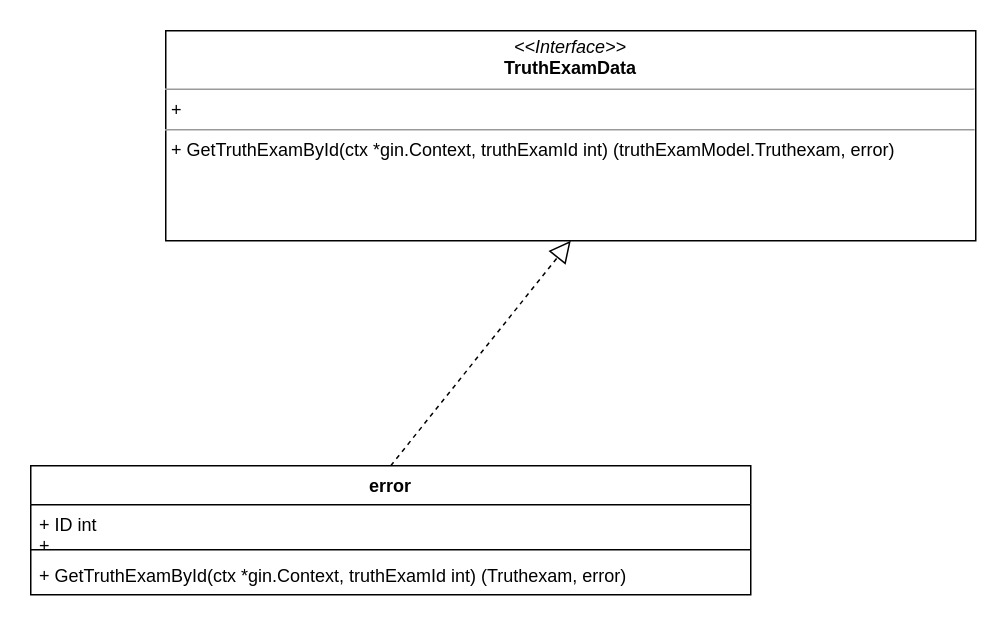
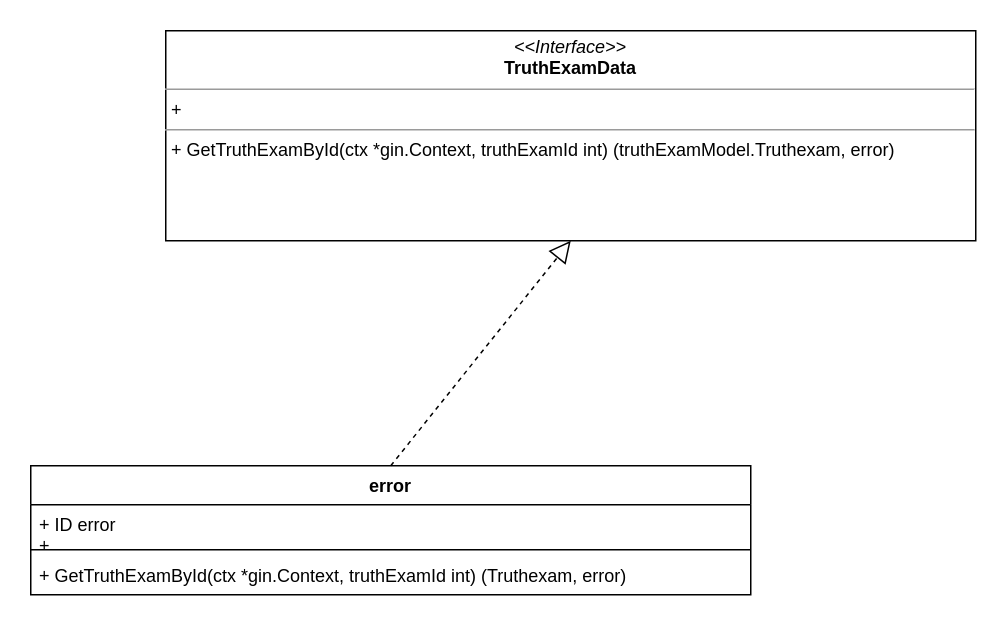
  <mxCell id="0" />
  <mxCell id="1" parent="0" />
  <mxCell id="2" value="&lt;p style=&quot;margin: 0px ; margin-top: 4px ; text-align: center&quot;&gt;&lt;i&gt;&amp;lt;&amp;lt;Interface&amp;gt;&amp;gt;&lt;/i&gt;&lt;br&gt;&lt;b&gt;TruthExamData&lt;/b&gt;&lt;/p&gt;&lt;hr size=&quot;1&quot;&gt;&lt;p style=&quot;margin: 0px ; margin-left: 4px&quot;&gt;+&lt;br&gt;&lt;/p&gt;&lt;hr size=&quot;1&quot;&gt;&lt;p style=&quot;margin: 0px ; margin-left: 4px&quot;&gt;+&amp;nbsp;GetTruthExamById(ctx *gin.Context, truthExamId int) (truthExamModel.Truthexam, error)&lt;/p&gt;" style="verticalAlign=top;align=left;overflow=fill;fontSize=12;fontFamily=Helvetica;html=1;" vertex="1" parent="1"><mxGeometry x="110" y="20" width="540" height="140" as="geometry" /></mxCell>
  <mxCell id="3" value="error" style="swimlane;fontStyle=1;align=center;verticalAlign=top;childLayout=stackLayout;horizontal=1;startSize=26;horizontalStack=0;resizeParent=1;resizeParentMax=0;resizeLast=0;collapsible=1;marginBottom=0;" vertex="1" parent="1"><mxGeometry x="20" y="310" width="480" height="86" as="geometry" /></mxCell>
- <mxCell id="4" value="+ ID int &#10;+" style="text;strokeColor=none;fillColor=none;align=left;verticalAlign=top;spacingLeft=4;spacingRight=4;overflow=hidden;rotatable=0;points=[[0,0.5],[1,0.5]];portConstraint=eastwest;" vertex="1" parent="3"><mxGeometry y="26" width="480" height="26" as="geometry" /></mxCell>
+ <mxCell id="4" value="+ ID error &#10;+" style="text;strokeColor=none;fillColor=none;align=left;verticalAlign=top;spacingLeft=4;spacingRight=4;overflow=hidden;rotatable=0;points=[[0,0.5],[1,0.5]];portConstraint=eastwest;" vertex="1" parent="3"><mxGeometry y="26" width="480" height="26" as="geometry" /></mxCell>
  <mxCell id="5" value="" style="line;strokeWidth=1;fillColor=none;align=left;verticalAlign=middle;spacingTop=-1;spacingLeft=3;spacingRight=3;rotatable=0;labelPosition=right;points=[];portConstraint=eastwest;" vertex="1" parent="3"><mxGeometry y="52" width="480" height="8" as="geometry" /></mxCell>
  <mxCell id="6" value="+ GetTruthExamById(ctx *gin.Context, truthExamId int) (Truthexam, error)" style="text;strokeColor=none;fillColor=none;align=left;verticalAlign=top;spacingLeft=4;spacingRight=4;overflow=hidden;rotatable=0;points=[[0,0.5],[1,0.5]];portConstraint=eastwest;" vertex="1" parent="3"><mxGeometry y="60" width="480" height="26" as="geometry" /></mxCell>
  <mxCell id="7" value="" style="endArrow=block;dashed=1;endFill=0;endSize=12;html=1;exitX=0.5;exitY=0;exitDx=0;exitDy=0;entryX=0.5;entryY=1;entryDx=0;entryDy=0;" edge="1" parent="1" source="3" target="2"><mxGeometry width="160" relative="1" as="geometry"><mxPoint x="270" y="260" as="sourcePoint" /><mxPoint x="430" y="260" as="targetPoint" /></mxGeometry></mxCell>
